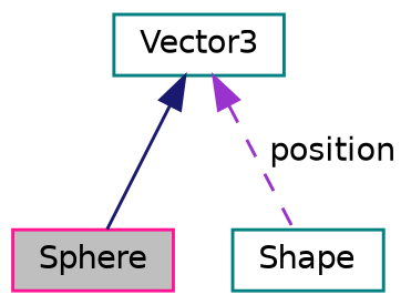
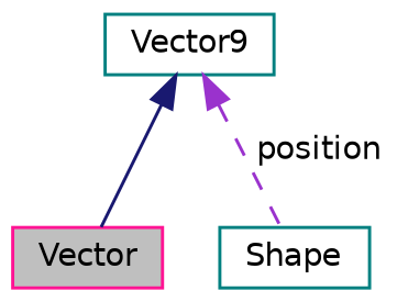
  digraph {
    node [color=teal fillcolor=white fontname=Helvetica fontsize=10 shape=record style=filled]
    edge [dir=back fontname=Helvetica fontsize=10 labelfontname=Helvetica labelfontsize=10]
-   n1 [color=deeppink fillcolor=grey75 fontcolor=black height=0.2 label=Sphere width=0.4]
+   n1 [color=deeppink fillcolor=grey75 fontcolor=black height=0.2 label=Vector width=0.4]
    n2 [height=0.2 label=Shape width=0.4]
-   n3 [height=0.2 label=Vector3 width=0.4]
+   n3 [height=0.2 label=Vector9 width=0.4]
    n3 -> n1 [color=midnightblue style=solid]
    n3 -> n2 [color=darkorchid3 label=" position" style=dashed]
  }
